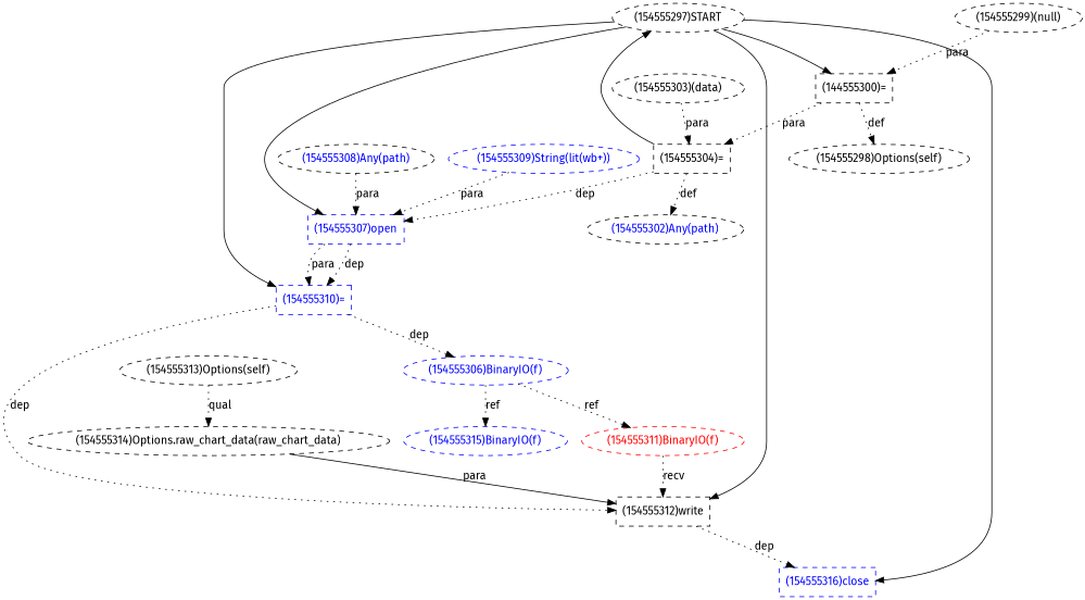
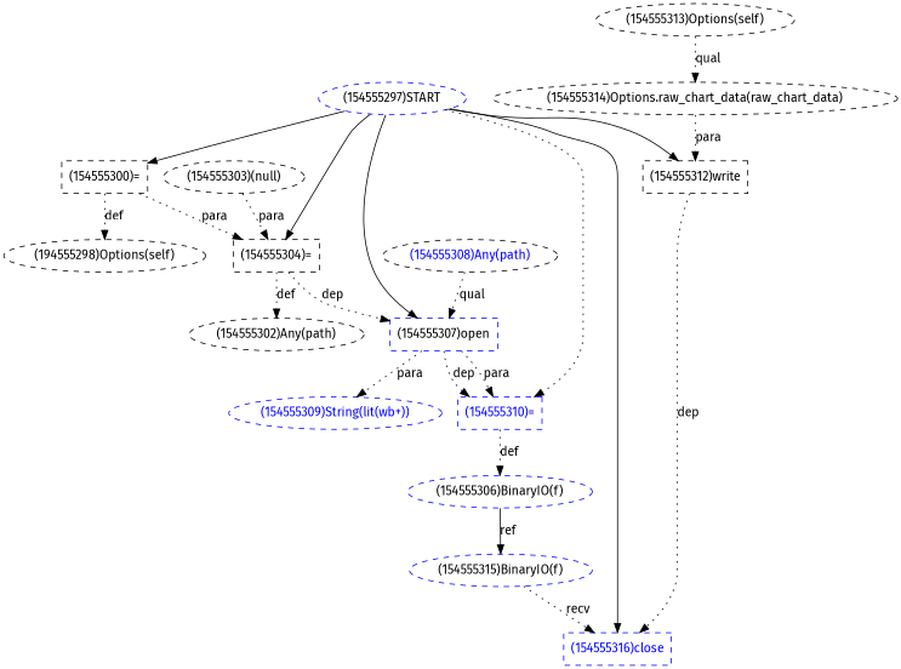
  digraph {
    fontname="Fira Sans"
    node [fontname="Fira Sans" style=dashed shape=ellipse]
    edge [fontname="Fira Sans" style=dotted]
-   n1 [label="(154555297)START" shape=""]
-   n2 [color=blue fontcolor=blue label="(154555307)open" shape=box]
+   n1 [label="(154555297)START" color=blue shape=""]
+   n2 [color=blue fontcolor=black label="(154555307)open" shape=box]
    n3 [color=blue fontcolor=blue label="(154555310)=" shape=box]
-   n4 [label="(144555300)=" shape=box]
+   n4 [label="(154555300)=" shape=box]
    n5 [color=blue fontcolor=blue label="(154555316)close" shape=box]
    n6 [label="(154555304)=" shape=box]
    n7 [label="(154555312)write" shape=box]
-   n8 [color=blue fontcolor=blue label="(154555306)BinaryIO(f)"]
-   n9 [label="(154555298)Options(self)"]
-   n10 [label="(154555302)Any(path)" fontcolor=blue]
+   n8 [color=blue fontcolor=black label="(154555306)BinaryIO(f)"]
+   n9 [label="(194555298)Options(self)"]
+   n10 [label="(154555302)Any(path)"]
    n11 [label="(154555313)Options(self)"]
    n12 [label="(154555314)Options.raw_chart_data(raw_chart_data)"]
-   n13 [color=blue fontcolor=blue label="(154555315)BinaryIO(f)"]
-   n14 [color=red fontcolor=red label="(154555311)BinaryIO(f)"]
-   n15 [label="(154555303)(data)"]
-   n16 [label="(154555299)(null)"]
+   n13 [color=blue fontcolor=black label="(154555315)BinaryIO(f)"]
+   n15 [label="(154555303)(null)"]
    n17 [color=blue fontcolor=blue label="(154555309)String(lit(wb+))"]
    n18 [fontcolor=blue label="(154555308)Any(path)"]
    n1 -> n2 [style=solid]
-   n1 -> n3 [style=solid]
+   n1 -> n3
    n1 -> n4 [style=solid]
    n1 -> n5 [style=solid]
-   n6 -> n1 [style=solid]
+   n1 -> n6 [style=solid]
    n1 -> n7 [style=solid]
    n2 -> n3 [label=dep]
    n2 -> n3 [label=para]
-   n3 -> n7 [label=dep]
-   n3 -> n8 [label=dep]
+   n3 -> n8 [label=def]
    n4 -> n6 [label=para]
    n4 -> n9 [label=def]
    n6 -> n2 [label=dep]
    n6 -> n10 [label=def]
    n7 -> n5 [label=dep]
-   n8 -> n13 [label=ref]
-   n8 -> n14 [label=ref]
+   n8 -> n13 [label=ref style=solid]
    n11 -> n12 [label=qual]
-   n12 -> n7 [label=para style=solid]
-   n14 -> n7 [label=recv]
+   n12 -> n7 [label=para]
+   n13 -> n5 [label=recv]
    n15 -> n6 [label=para]
-   n16 -> n4 [label=para]
-   n17 -> n2 [label=para]
-   n18 -> n2 [label=para]
+   n2 -> n17 [label=para]
+   n18 -> n2 [label=qual]
  }
